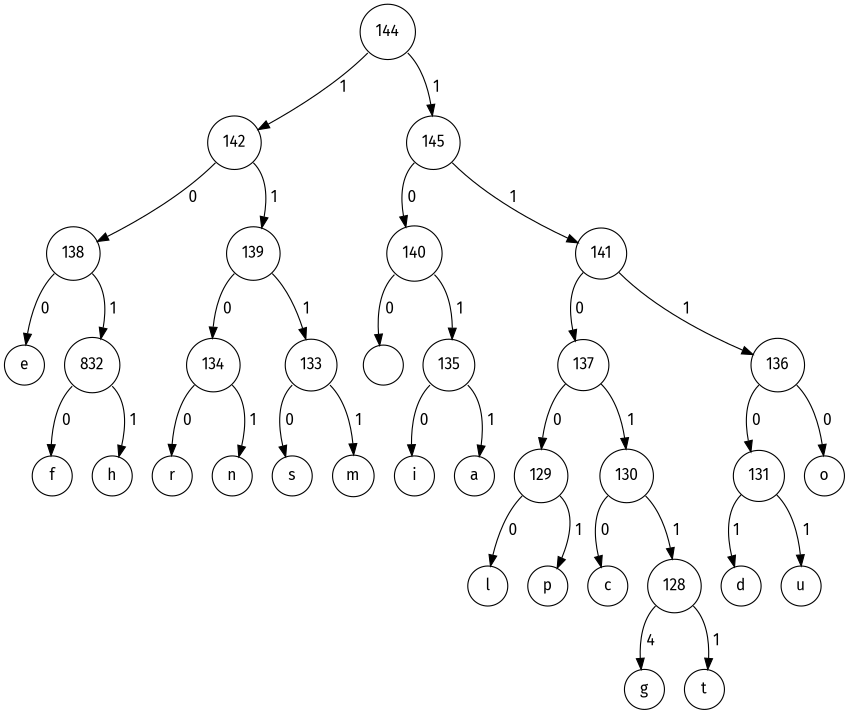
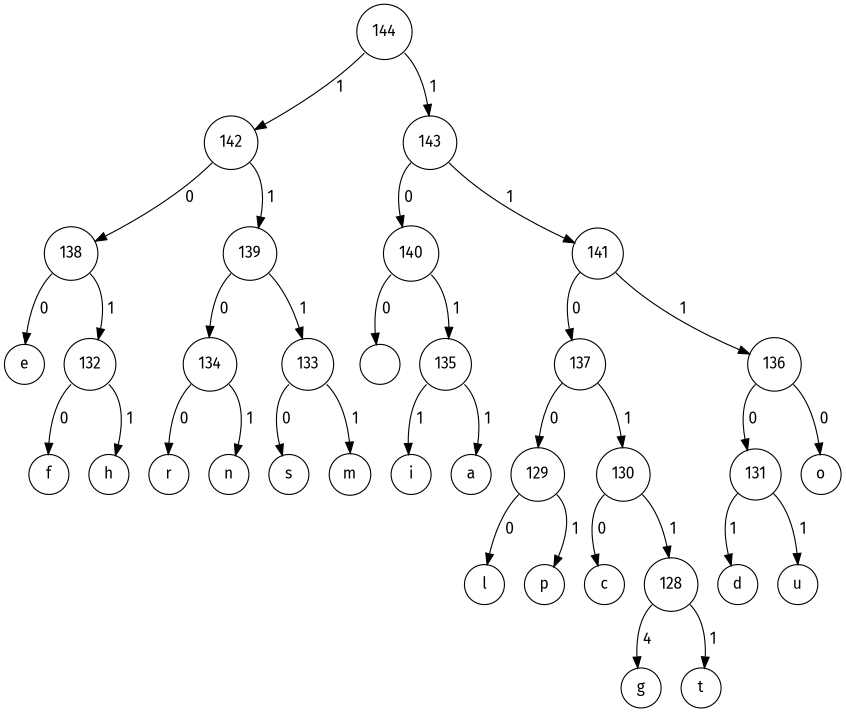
  digraph {
    fontname="Fira Sans"
    node [fontname="Fira Sans" shape=circle]
    edge [fontname="Fira Sans" tailport=sw]
    n1 [label=144 width=0.5]
    n2 [label=142 width=0.5]
-   n3 [label=145 width=0.5]
+   n3 [label=143 width=0.5]
    n4 [label=138 width=0.5]
    n5 [label=139 width=0.5]
    n6 [label=140 width=0.5]
    n7 [label=141 width=0.5]
    n8 [label=e width=0.5]
-   n9 [label=832 width=0.5]
+   n9 [label=132 width=0.5]
    n10 [label=134 width=0.5]
    n11 [label=133 width=0.5]
    n12 [label=f width=0.5]
    n13 [label=h width=0.5]
    n14 [label=r width=0.5]
    n15 [label=n width=0.5]
    n16 [label=s width=0.5]
    n17 [label=m width=0.5]
    n18 [label=" " width=0.5]
    n19 [label=135 width=0.5]
    n20 [label=137 width=0.5]
    n21 [label=136 width=0.5]
    n22 [label=i width=0.5]
    n23 [label=a width=0.5]
    n24 [label=129 width=0.5]
    n25 [label=130 width=0.5]
    n26 [label=131 width=0.5]
    n27 [label=o width=0.5]
    n28 [label=l width=0.5]
    n29 [label=p width=0.5]
    n30 [label=c width=0.5]
    n31 [label=128 width=0.5]
    n32 [label=g width=0.5]
    n33 [label=t width=0.5]
    n34 [label=d width=0.5]
    n35 [label=u width=0.5]
    n1 -> n2 [label=" 1"]
    n1 -> n3 [label=" 1" tailport=se]
    n2 -> n4 [label=" 0"]
    n2 -> n5 [label=" 1" tailport=se]
    n3 -> n6 [label=" 0"]
    n3 -> n7 [label=" 1" tailport=se]
    n4 -> n8 [label=" 0"]
    n4 -> n9 [label=" 1" tailport=se]
    n5 -> n10 [label=" 0"]
    n5 -> n11 [label=" 1" tailport=se]
    n6 -> n18 [label=" 0"]
    n6 -> n19 [label=" 1" tailport=se]
    n7 -> n20 [label=" 0"]
    n7 -> n21 [label=" 1" tailport=se]
    n9 -> n12 [label=" 0"]
    n9 -> n13 [label=" 1" tailport=se]
    n10 -> n14 [label=" 0"]
    n10 -> n15 [label=" 1" tailport=se]
    n11 -> n16 [label=" 0"]
    n11 -> n17 [label=" 1" tailport=se]
-   n19 -> n22 [label=" 0"]
+   n19 -> n22 [label=" 1"]
    n19 -> n23 [label=" 1" tailport=se]
    n20 -> n24 [label=" 0"]
    n20 -> n25 [label=" 1" tailport=se]
    n21 -> n26 [label=" 0"]
    n21 -> n27 [label=" 0" tailport=se]
    n24 -> n28 [label=" 0"]
    n24 -> n29 [label=" 1" tailport=se]
    n25 -> n30 [label=" 0"]
    n25 -> n31 [label=" 1" tailport=se]
    n26 -> n34 [label=" 1"]
    n26 -> n35 [label=" 1" tailport=se]
    n31 -> n32 [label=" 4"]
    n31 -> n33 [label=" 1" tailport=se]
  }
